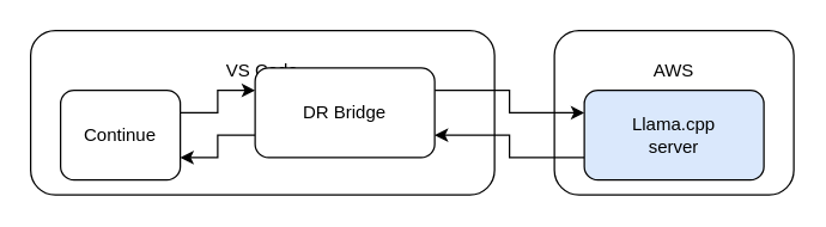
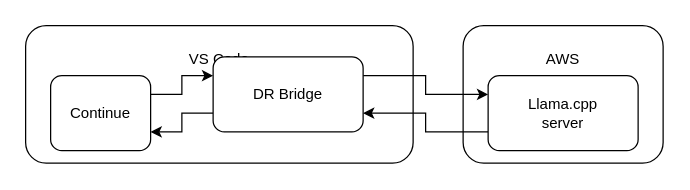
  <mxCell id="0" />
  <mxCell id="1" parent="0" />
  <mxCell id="2" value="&lt;div&gt;VS Code&lt;/div&gt;&lt;div&gt;&lt;br&gt;&lt;/div&gt;&lt;div&gt;&lt;br&gt;&lt;/div&gt;&lt;div&gt;&lt;br&gt;&lt;/div&gt;&lt;div&gt;&lt;br&gt;&lt;/div&gt;" style="rounded=1;whiteSpace=wrap;html=1;" vertex="1" parent="1"><mxGeometry x="20" y="20" width="310" height="110" as="geometry" /></mxCell>
  <mxCell id="3" style="edgeStyle=orthogonalEdgeStyle;rounded=0;orthogonalLoop=1;jettySize=auto;html=1;exitX=1;exitY=0.25;exitDx=0;exitDy=0;entryX=0;entryY=0.25;entryDx=0;entryDy=0;" edge="1" parent="1" source="4" target="8"><mxGeometry relative="1" as="geometry" /></mxCell>
  <mxCell id="4" value="Continue" style="rounded=1;whiteSpace=wrap;html=1;" vertex="1" parent="1"><mxGeometry x="40" y="60" width="80" height="60" as="geometry" /></mxCell>
  <mxCell id="5" style="edgeStyle=orthogonalEdgeStyle;rounded=0;orthogonalLoop=1;jettySize=auto;html=1;exitX=0;exitY=0.75;exitDx=0;exitDy=0;entryX=1;entryY=0.75;entryDx=0;entryDy=0;" edge="1" parent="1" source="8" target="4"><mxGeometry relative="1" as="geometry" /></mxCell>
  <mxCell id="6" value="&lt;div&gt;AWS&lt;/div&gt;&lt;div&gt;&lt;br&gt;&lt;/div&gt;&lt;div&gt;&lt;br&gt;&lt;/div&gt;&lt;div&gt;&lt;br&gt;&lt;/div&gt;&lt;div&gt;&lt;br&gt;&lt;/div&gt;" style="rounded=1;whiteSpace=wrap;html=1;" vertex="1" parent="1"><mxGeometry x="370" y="20" width="160" height="110" as="geometry" /></mxCell>
  <mxCell id="7" style="edgeStyle=orthogonalEdgeStyle;rounded=0;orthogonalLoop=1;jettySize=auto;html=1;exitX=1;exitY=0.25;exitDx=0;exitDy=0;entryX=0;entryY=0.25;entryDx=0;entryDy=0;" edge="1" parent="1" source="8" target="10"><mxGeometry relative="1" as="geometry" /></mxCell>
  <mxCell id="8" value="DR Bridge" style="rounded=1;whiteSpace=wrap;html=1;" vertex="1" parent="1"><mxGeometry x="170" y="45" width="120" height="60" as="geometry" /></mxCell>
  <mxCell id="9" style="edgeStyle=orthogonalEdgeStyle;rounded=0;orthogonalLoop=1;jettySize=auto;html=1;exitX=0;exitY=0.75;exitDx=0;exitDy=0;entryX=1;entryY=0.75;entryDx=0;entryDy=0;" edge="1" parent="1" source="10" target="8"><mxGeometry relative="1" as="geometry" /></mxCell>
- <mxCell id="10" value="&lt;div&gt;Llama.cpp&lt;/div&gt;&lt;div&gt;server&lt;br&gt;&lt;/div&gt;" style="rounded=1;whiteSpace=wrap;html=1;fillColor=#dae8fc;" vertex="1" parent="1"><mxGeometry x="390" y="60" width="120" height="60" as="geometry" /></mxCell>
+ <mxCell id="10" value="&lt;div&gt;Llama.cpp&lt;/div&gt;&lt;div&gt;server&lt;br&gt;&lt;/div&gt;" style="rounded=1;whiteSpace=wrap;html=1;" vertex="1" parent="1"><mxGeometry x="390" y="60" width="120" height="60" as="geometry" /></mxCell>
